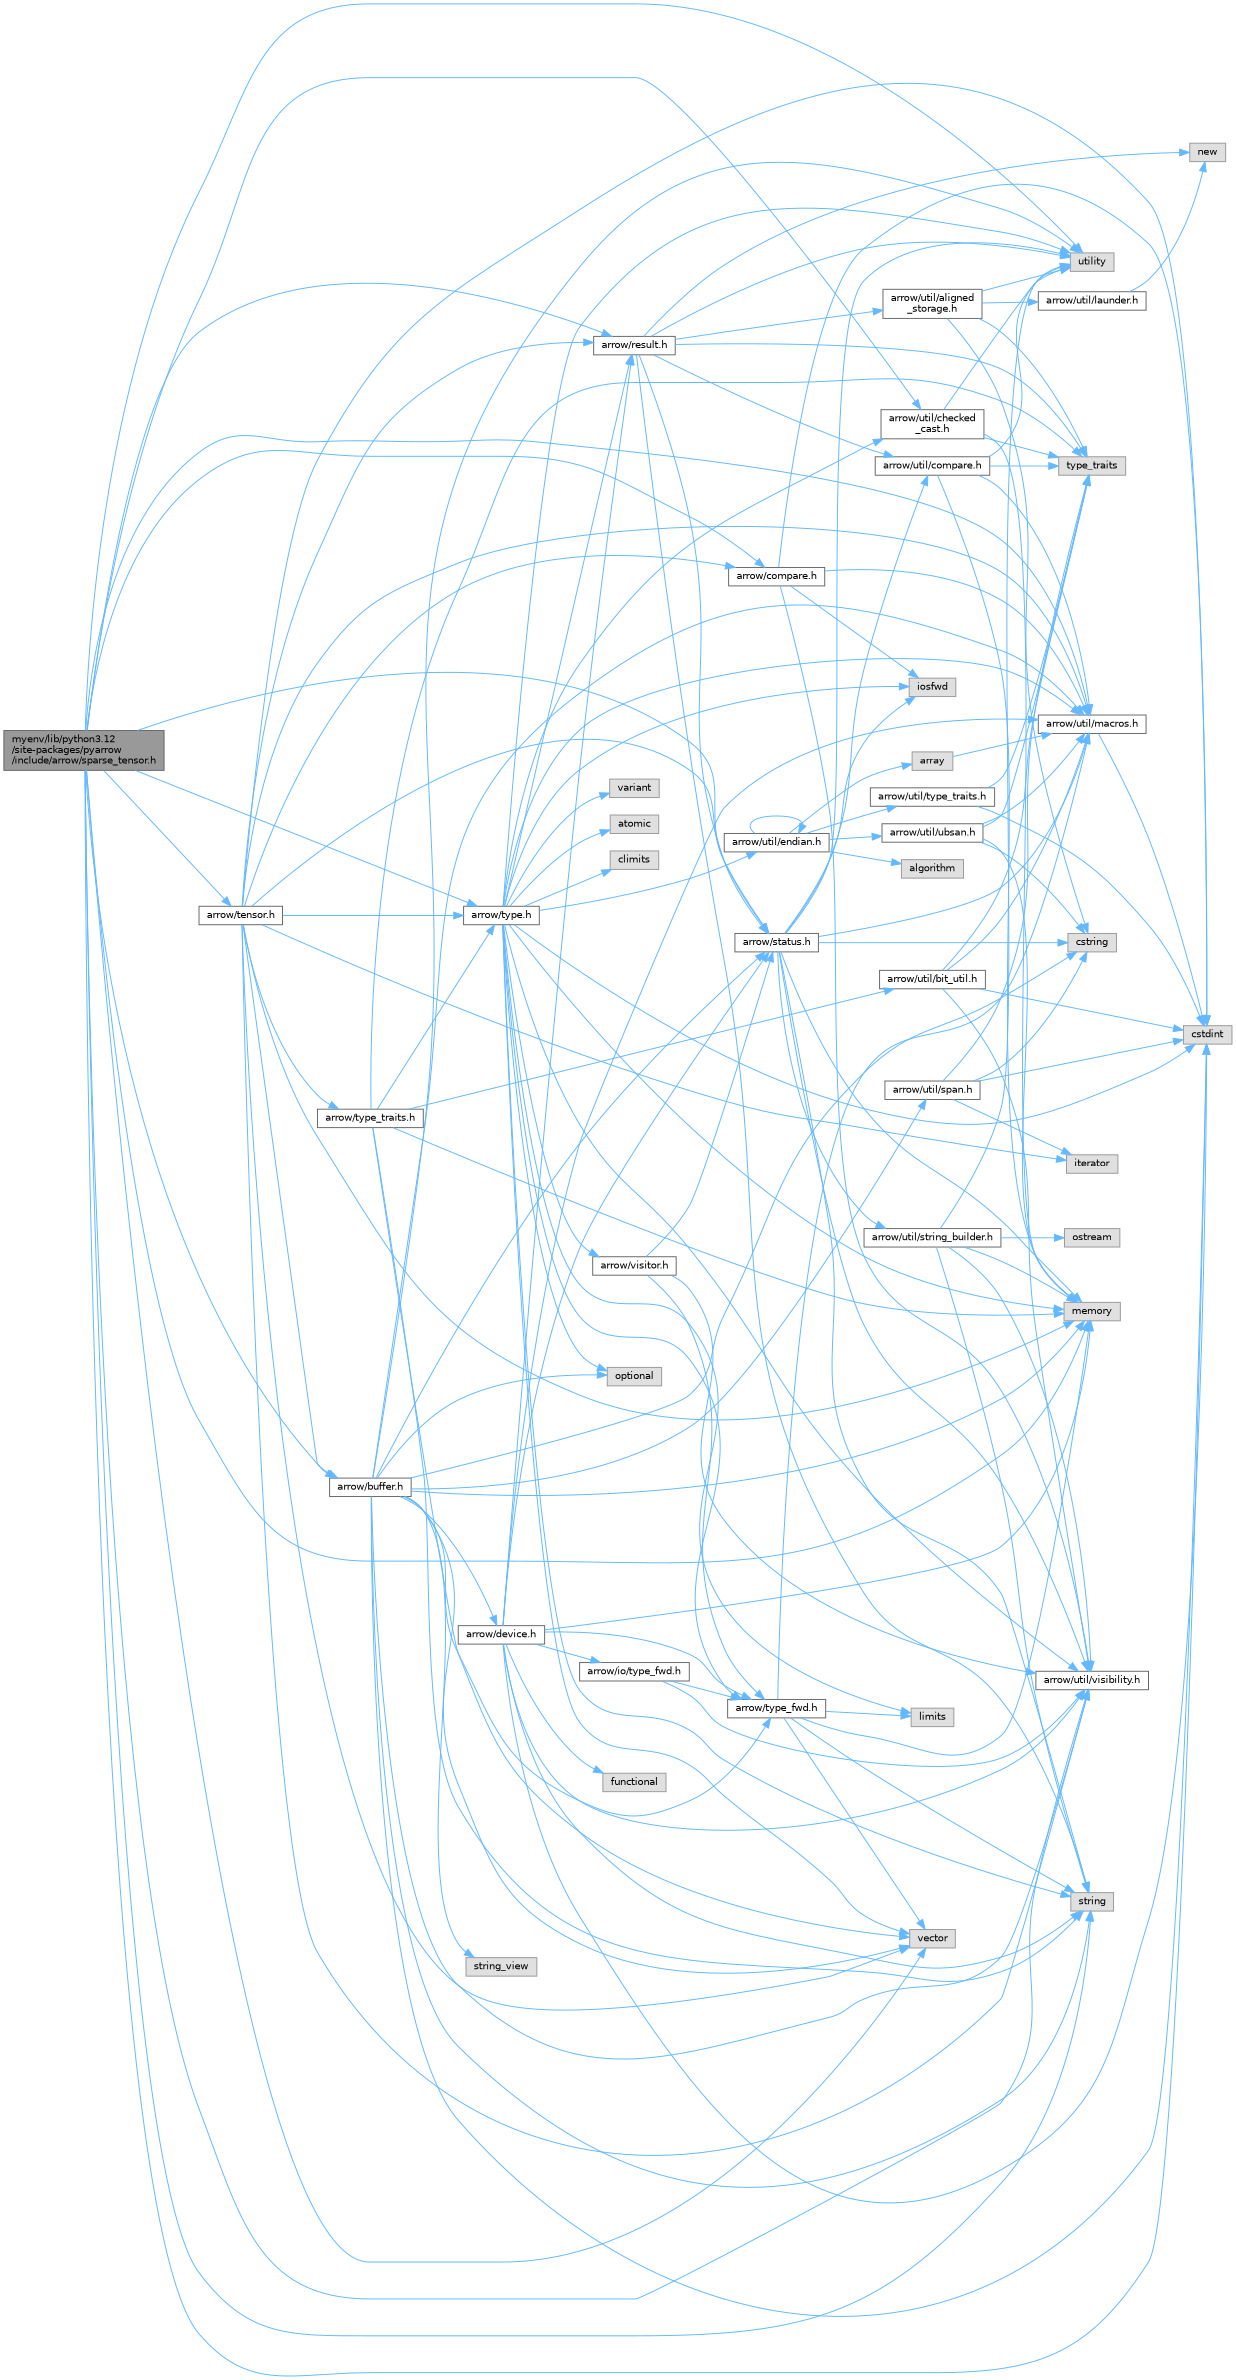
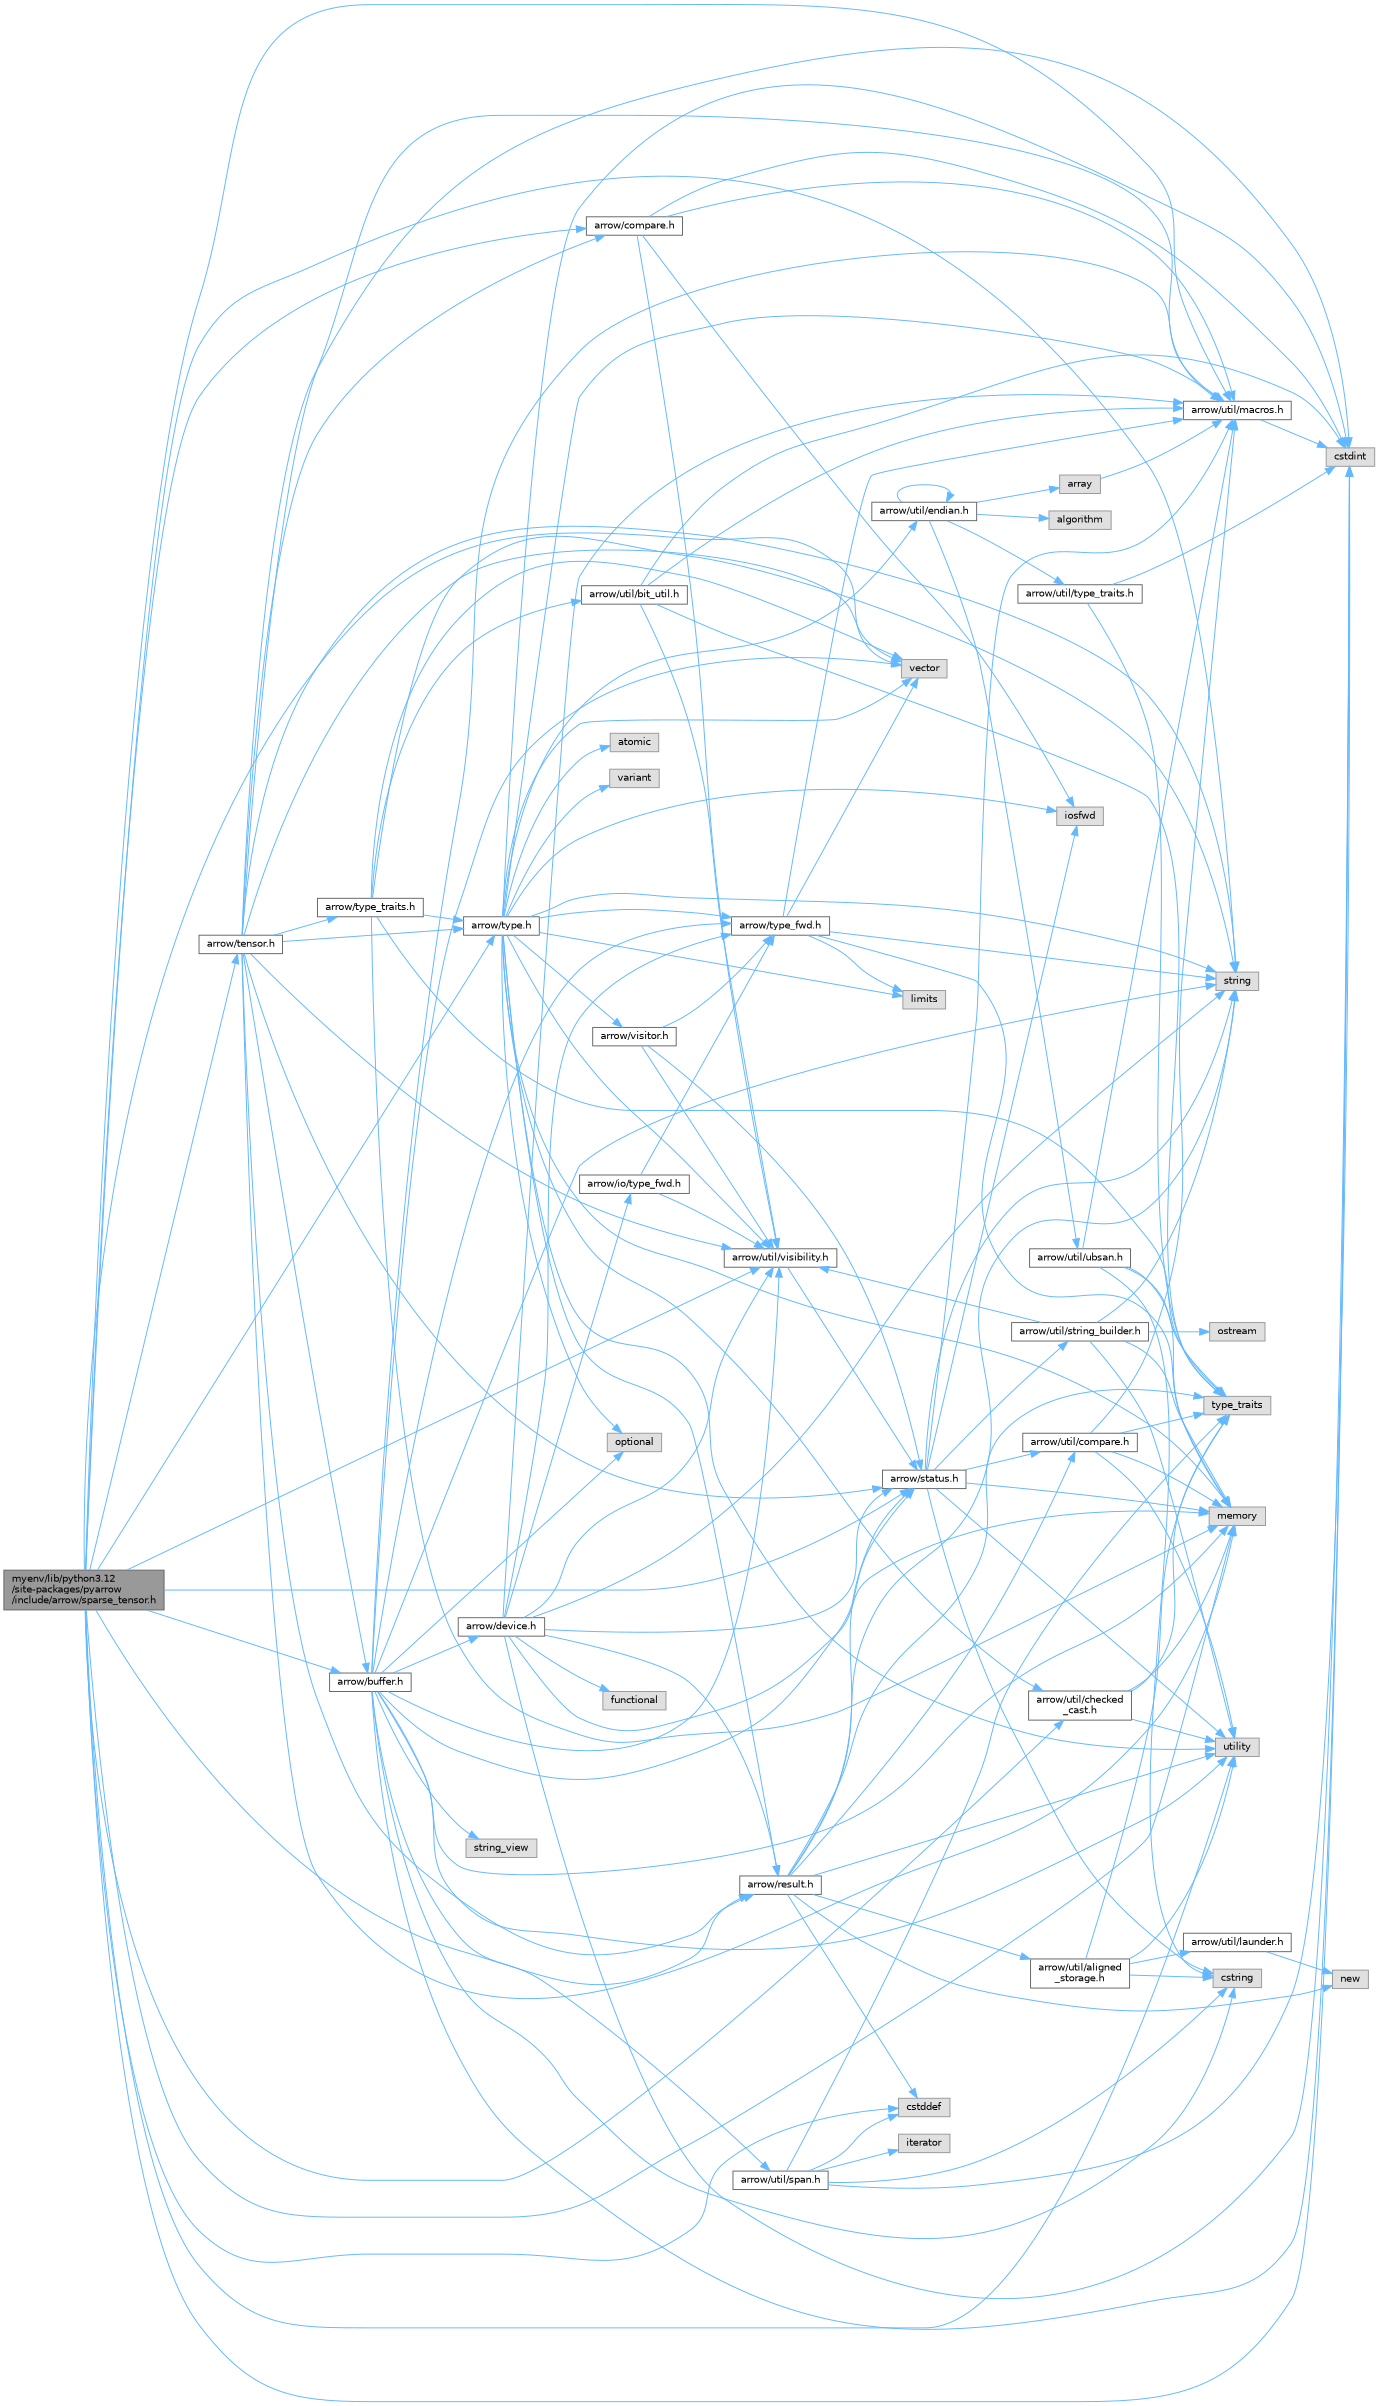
  digraph {
    rankdir=LR
    node [color=grey40 fillcolor=white fontname=Helvetica fontsize=10 shape=box style=filled]
    edge [color=steelblue1 fontname=Helvetica fontsize=10 labelfontname=Helvetica labelfontsize=10 style=solid]
    n1 [color=gray40 fillcolor=grey60 fontcolor=black height=0.2 label="myenv/lib/python3.12\l/site-packages/pyarrow\l/include/arrow/sparse_tensor.h" width=0.4]
+   n2 [color=grey60 fillcolor="#E0E0E0" height=0.2 label=cstddef width=0.4]
    n3 [color=grey60 fillcolor="#E0E0E0" height=0.2 label=cstdint width=0.4]
    n4 [color=grey60 fillcolor="#E0E0E0" height=0.2 label=memory width=0.4]
    n5 [color=grey60 fillcolor="#E0E0E0" height=0.2 label=string width=0.4]
    n6 [color=grey60 fillcolor="#E0E0E0" height=0.2 label=utility width=0.4]
    n7 [color=grey60 fillcolor="#E0E0E0" height=0.2 label=vector width=0.4]
    n8 [height=0.2 label="arrow/buffer.h" width=0.4]
    n9 [height=0.2 label="arrow/util/macros.h" width=0.4]
    n10 [height=0.2 label="arrow/util/visibility.h" width=0.4]
    n11 [height=0.2 label="arrow/result.h" width=0.4]
    n12 [height=0.2 label="arrow/status.h" width=0.4]
    n13 [height=0.2 label="arrow/compare.h" width=0.4]
    n14 [height=0.2 label="arrow/tensor.h" width=0.4]
    n15 [height=0.2 label="arrow/type.h" width=0.4]
    n16 [height=0.2 label="arrow/util/checked\l_cast.h" width=0.4]
    n17 [color=grey60 fillcolor="#E0E0E0" height=0.2 label=cstring width=0.4]
    n18 [color=grey60 fillcolor="#E0E0E0" height=0.2 label=optional width=0.4]
    n19 [color=grey60 fillcolor="#E0E0E0" height=0.2 label=string_view width=0.4]
    n20 [height=0.2 label="arrow/device.h" width=0.4]
    n21 [height=0.2 label="arrow/type_fwd.h" width=0.4]
    n22 [height=0.2 label="arrow/util/span.h" width=0.4]
    n23 [height=0.2 label="arrow/util/compare.h" width=0.4]
    n24 [color=grey60 fillcolor="#E0E0E0" height=0.2 label=new width=0.4]
    n25 [color=grey60 fillcolor="#E0E0E0" height=0.2 label=type_traits width=0.4]
    n26 [height=0.2 label="arrow/util/aligned\l_storage.h" width=0.4]
    n27 [color=grey60 fillcolor="#E0E0E0" height=0.2 label=iosfwd width=0.4]
    n28 [height=0.2 label="arrow/util/string_builder.h" width=0.4]
    n29 [height=0.2 label="arrow/type_traits.h" width=0.4]
    n30 [color=grey60 fillcolor="#E0E0E0" height=0.2 label=limits width=0.4]
    n31 [color=grey60 fillcolor="#E0E0E0" height=0.2 label=atomic width=0.4]
-   n32 [color=grey60 fillcolor="#E0E0E0" height=0.2 label=climits width=0.4]
    n33 [color=grey60 fillcolor="#E0E0E0" height=0.2 label=variant width=0.4]
    n34 [height=0.2 label="arrow/util/endian.h" width=0.4]
    n35 [height=0.2 label="arrow/visitor.h" width=0.4]
    n36 [color=grey60 fillcolor="#E0E0E0" height=0.2 label=functional width=0.4]
    n37 [height=0.2 label="arrow/io/type_fwd.h" width=0.4]
    n38 [color=grey60 fillcolor="#E0E0E0" height=0.2 label=iterator width=0.4]
    n39 [height=0.2 label="arrow/util/launder.h" width=0.4]
    n40 [color=grey60 fillcolor="#E0E0E0" height=0.2 label=ostream width=0.4]
    n41 [height=0.2 label="arrow/util/bit_util.h" width=0.4]
    n42 [color=grey60 fillcolor="#E0E0E0" height=0.2 label=algorithm width=0.4]
    n43 [color=grey60 fillcolor="#E0E0E0" height=0.2 label=array width=0.4]
    n44 [height=0.2 label="arrow/util/type_traits.h" width=0.4]
    n45 [height=0.2 label="arrow/util/ubsan.h" width=0.4]
+   n1 -> n2
    n1 -> n3
    n1 -> n4
    n1 -> n5
    n1 -> n6
    n1 -> n7
    n1 -> n8
    n1 -> n9
    n1 -> n10
    n1 -> n11
    n1 -> n12
    n1 -> n13
    n1 -> n14
    n1 -> n15
    n1 -> n16
    n8 -> n3
    n8 -> n4
    n8 -> n5
    n8 -> n6
    n8 -> n7
    n8 -> n9
    n8 -> n10
    n8 -> n12
    n8 -> n17
    n8 -> n18
    n8 -> n19
    n8 -> n20
    n8 -> n21
    n8 -> n22
    n9 -> n3
+   n11 -> n2
    n11 -> n5
    n11 -> n6
    n11 -> n12
    n11 -> n23
    n11 -> n24
    n11 -> n25
    n11 -> n26
    n12 -> n4
    n12 -> n5
    n12 -> n6
    n12 -> n9
-   n12 -> n10
+   n10 -> n12
    n12 -> n17
    n12 -> n23
    n12 -> n27
    n12 -> n28
    n13 -> n3
    n13 -> n9
    n13 -> n10
    n13 -> n27
    n14 -> n3
    n14 -> n4
-   n14 -> n38
+   n14 -> n5
    n14 -> n7
    n14 -> n8
    n14 -> n9
    n14 -> n10
    n14 -> n11
    n14 -> n12
    n14 -> n13
    n14 -> n15
    n14 -> n29
    n15 -> n3
    n15 -> n4
    n15 -> n5
    n15 -> n6
    n15 -> n7
    n15 -> n9
    n15 -> n10
    n15 -> n11
    n15 -> n16
    n15 -> n18
    n15 -> n21
    n15 -> n27
    n15 -> n30
    n15 -> n31
-   n15 -> n32
    n15 -> n33
    n15 -> n34
    n15 -> n35
    n16 -> n4
    n16 -> n6
    n16 -> n25
    n20 -> n3
    n20 -> n4
    n20 -> n5
    n20 -> n9
    n20 -> n10
    n20 -> n11
    n20 -> n12
    n20 -> n21
    n20 -> n36
    n20 -> n37
    n21 -> n4
    n21 -> n5
    n21 -> n7
    n21 -> n9
    n21 -> n30
+   n22 -> n2
    n22 -> n3
    n22 -> n17
    n22 -> n25
    n22 -> n38
    n23 -> n4
    n23 -> n6
    n23 -> n9
    n23 -> n25
    n26 -> n6
    n26 -> n17
    n26 -> n25
    n26 -> n39
    n28 -> n4
    n28 -> n5
    n28 -> n6
    n28 -> n10
    n28 -> n40
    n29 -> n4
    n29 -> n5
    n29 -> n7
    n29 -> n15
    n29 -> n25
    n29 -> n41
    n34 -> n34
    n34 -> n42
    n34 -> n43
    n34 -> n44
    n34 -> n45
    n35 -> n10
    n35 -> n12
    n35 -> n21
    n37 -> n10
    n37 -> n21
    n39 -> n24
    n41 -> n3
    n41 -> n9
    n41 -> n10
    n41 -> n25
    n43 -> n9
    n44 -> n3
    n44 -> n25
    n45 -> n4
    n45 -> n9
    n45 -> n17
    n45 -> n25
  }
